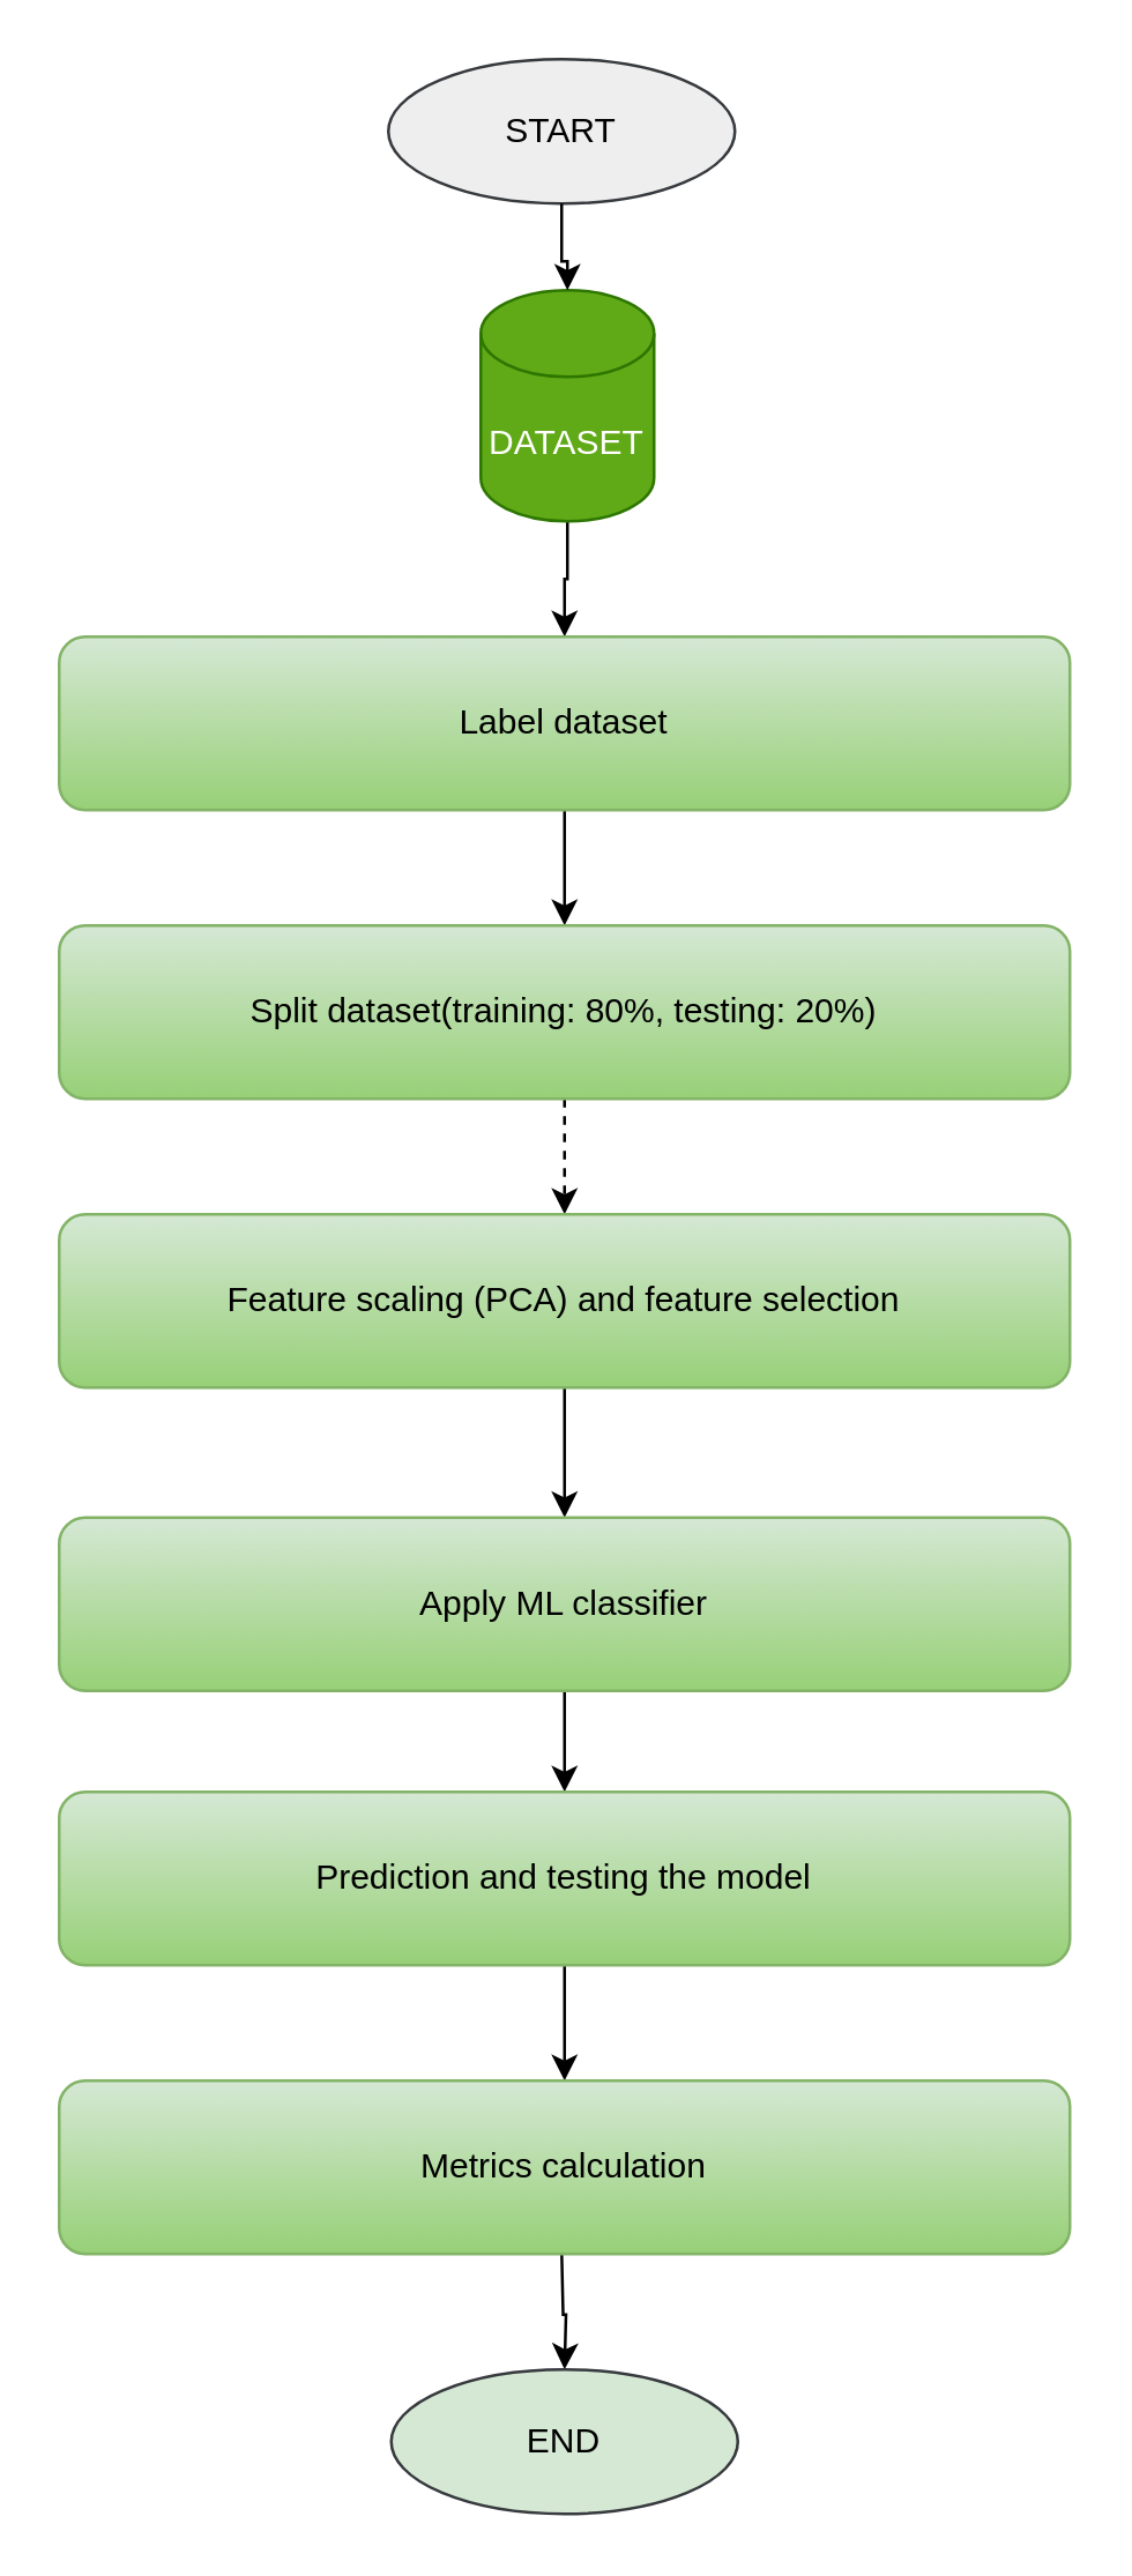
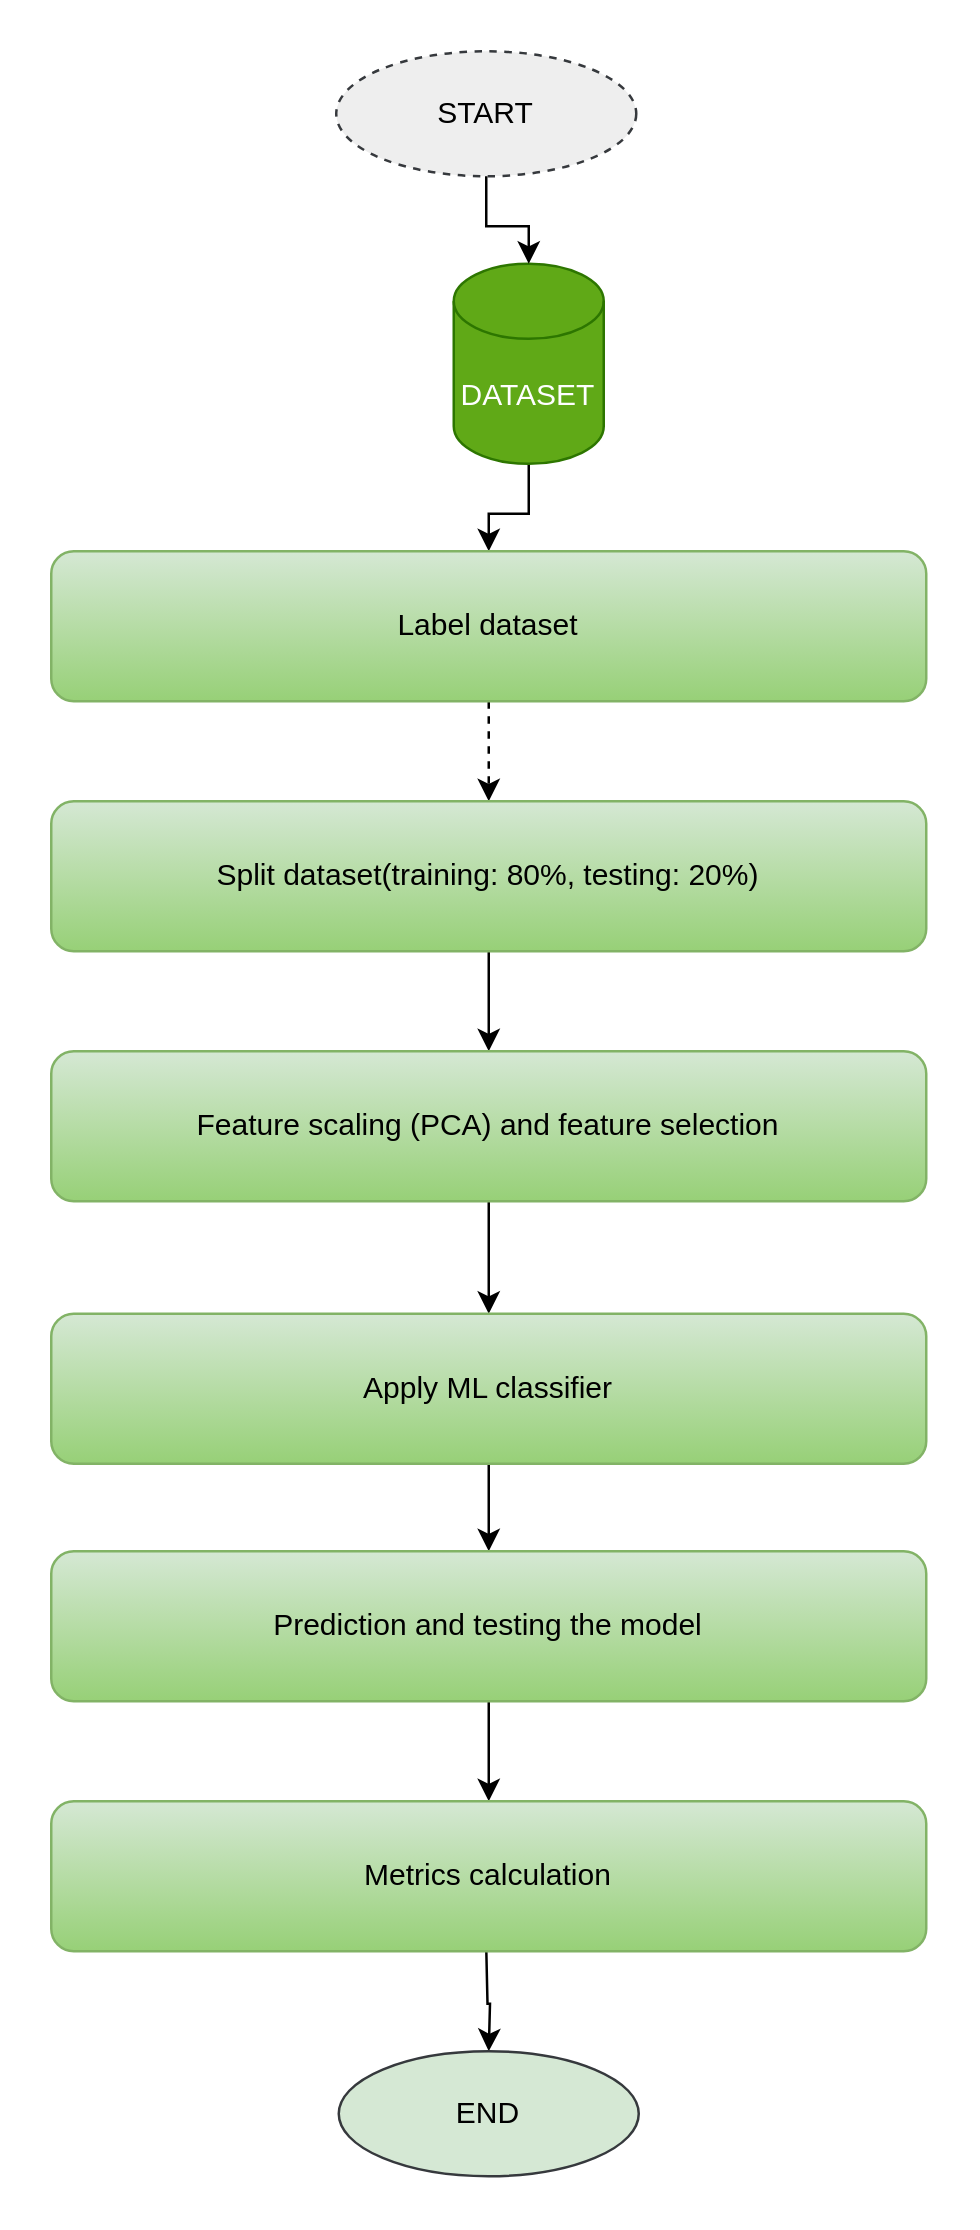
  <mxCell id="0" />
  <mxCell id="1" parent="0" />
- <mxCell id="2" value="START" style="ellipse;whiteSpace=wrap;html=1;fillColor=#eeeeee;strokeColor=#36393d;" vertex="1" parent="1"><mxGeometry x="134" y="20" width="120" height="50" as="geometry" /></mxCell>
+ <mxCell id="2" value="START" style="ellipse;whiteSpace=wrap;html=1;fillColor=#eeeeee;strokeColor=#36393d;dashed=1;" vertex="1" parent="1"><mxGeometry x="134" y="20" width="120" height="50" as="geometry" /></mxCell>
  <mxCell id="3" style="edgeStyle=orthogonalEdgeStyle;rounded=0;orthogonalLoop=1;jettySize=auto;html=1;" edge="1" parent="1" source="4" target="6"><mxGeometry relative="1" as="geometry" /></mxCell>
- <mxCell id="4" value="DATASET" style="shape=cylinder3;whiteSpace=wrap;html=1;boundedLbl=1;backgroundOutline=1;size=15;fillColor=#60a917;fontColor=#ffffff;strokeColor=#2D7600;" vertex="1" parent="1"><mxGeometry x="166" y="100" width="60" height="80" as="geometry" /></mxCell>
- <mxCell id="5" style="edgeStyle=orthogonalEdgeStyle;rounded=0;orthogonalLoop=1;jettySize=auto;html=1;entryX=0.5;entryY=0;entryDx=0;entryDy=0;" edge="1" parent="1" source="6" target="8"><mxGeometry relative="1" as="geometry" /></mxCell>
+ <mxCell id="4" value="DATASET" style="shape=cylinder3;whiteSpace=wrap;html=1;boundedLbl=1;backgroundOutline=1;size=15;fillColor=#60a917;fontColor=#ffffff;strokeColor=#2D7600;" vertex="1" parent="1"><mxGeometry x="181" y="105" width="60" height="80" as="geometry" /></mxCell>
+ <mxCell id="5" style="edgeStyle=orthogonalEdgeStyle;rounded=0;orthogonalLoop=1;jettySize=auto;html=1;entryX=0.5;entryY=0;entryDx=0;entryDy=0;dashed=1;" edge="1" parent="1" source="6" target="8"><mxGeometry relative="1" as="geometry" /></mxCell>
  <mxCell id="6" value="Label dataset" style="rounded=1;whiteSpace=wrap;html=1;fillColor=#d5e8d4;gradientColor=#97d077;strokeColor=#82b366;" vertex="1" parent="1"><mxGeometry x="20" y="220" width="350" height="60" as="geometry" /></mxCell>
- <mxCell id="7" style="edgeStyle=orthogonalEdgeStyle;rounded=0;orthogonalLoop=1;jettySize=auto;html=1;entryX=0.5;entryY=0;entryDx=0;entryDy=0;dashed=1;" edge="1" parent="1" source="8" target="10"><mxGeometry relative="1" as="geometry" /></mxCell>
+ <mxCell id="7" style="edgeStyle=orthogonalEdgeStyle;rounded=0;orthogonalLoop=1;jettySize=auto;html=1;entryX=0.5;entryY=0;entryDx=0;entryDy=0;" edge="1" parent="1" source="8" target="10"><mxGeometry relative="1" as="geometry" /></mxCell>
  <mxCell id="8" value="Split dataset(training: 80%, testing: 20%)" style="rounded=1;whiteSpace=wrap;html=1;fillColor=#d5e8d4;gradientColor=#97d077;strokeColor=#82b366;" vertex="1" parent="1"><mxGeometry x="20" y="320" width="350" height="60" as="geometry" /></mxCell>
  <mxCell id="9" style="edgeStyle=orthogonalEdgeStyle;rounded=0;orthogonalLoop=1;jettySize=auto;html=1;entryX=0.5;entryY=0;entryDx=0;entryDy=0;" edge="1" parent="1" source="10" target="12"><mxGeometry relative="1" as="geometry" /></mxCell>
  <mxCell id="10" value="Feature scaling (PCA) and feature selection" style="rounded=1;whiteSpace=wrap;html=1;fillColor=#d5e8d4;gradientColor=#97d077;strokeColor=#82b366;" vertex="1" parent="1"><mxGeometry x="20" y="420" width="350" height="60" as="geometry" /></mxCell>
  <mxCell id="11" style="edgeStyle=orthogonalEdgeStyle;rounded=0;orthogonalLoop=1;jettySize=auto;html=1;entryX=0.5;entryY=0;entryDx=0;entryDy=0;" edge="1" parent="1" source="12" target="14"><mxGeometry relative="1" as="geometry" /></mxCell>
  <mxCell id="12" value="Apply ML classifier" style="rounded=1;whiteSpace=wrap;html=1;fillColor=#d5e8d4;gradientColor=#97d077;strokeColor=#82b366;" vertex="1" parent="1"><mxGeometry x="20" y="525" width="350" height="60" as="geometry" /></mxCell>
  <mxCell id="13" style="edgeStyle=orthogonalEdgeStyle;rounded=0;orthogonalLoop=1;jettySize=auto;html=1;entryX=0.5;entryY=0;entryDx=0;entryDy=0;" edge="1" parent="1" source="14" target="16"><mxGeometry relative="1" as="geometry" /></mxCell>
  <mxCell id="14" value="Prediction and testing the model" style="rounded=1;whiteSpace=wrap;html=1;fillColor=#d5e8d4;gradientColor=#97d077;strokeColor=#82b366;" vertex="1" parent="1"><mxGeometry x="20" y="620" width="350" height="60" as="geometry" /></mxCell>
  <mxCell id="15" style="edgeStyle=orthogonalEdgeStyle;rounded=0;orthogonalLoop=1;jettySize=auto;html=1;entryX=0.5;entryY=0;entryDx=0;entryDy=0;" edge="1" parent="1"><mxGeometry relative="1" as="geometry"><mxPoint x="194.026" y="780" as="sourcePoint" /><mxPoint x="195" y="820" as="targetPoint" /></mxGeometry></mxCell>
  <mxCell id="16" value="Metrics calculation" style="rounded=1;whiteSpace=wrap;html=1;fillColor=#d5e8d4;gradientColor=#97d077;strokeColor=#82b366;" vertex="1" parent="1"><mxGeometry x="20" y="720" width="350" height="60" as="geometry" /></mxCell>
  <mxCell id="17" value="END" style="ellipse;whiteSpace=wrap;html=1;fillColor=#d5e8d4;strokeColor=#36393d;" vertex="1" parent="1"><mxGeometry x="135" y="820" width="120" height="50" as="geometry" /></mxCell>
  <mxCell id="18" style="edgeStyle=orthogonalEdgeStyle;rounded=0;orthogonalLoop=1;jettySize=auto;html=1;exitX=0.5;exitY=1;exitDx=0;exitDy=0;" edge="1" parent="1" source="2" target="2"><mxGeometry relative="1" as="geometry" /></mxCell>
  <mxCell id="19" style="edgeStyle=orthogonalEdgeStyle;rounded=0;orthogonalLoop=1;jettySize=auto;html=1;entryX=0.5;entryY=0;entryDx=0;entryDy=0;entryPerimeter=0;" edge="1" parent="1" source="2" target="4"><mxGeometry relative="1" as="geometry" /></mxCell>
